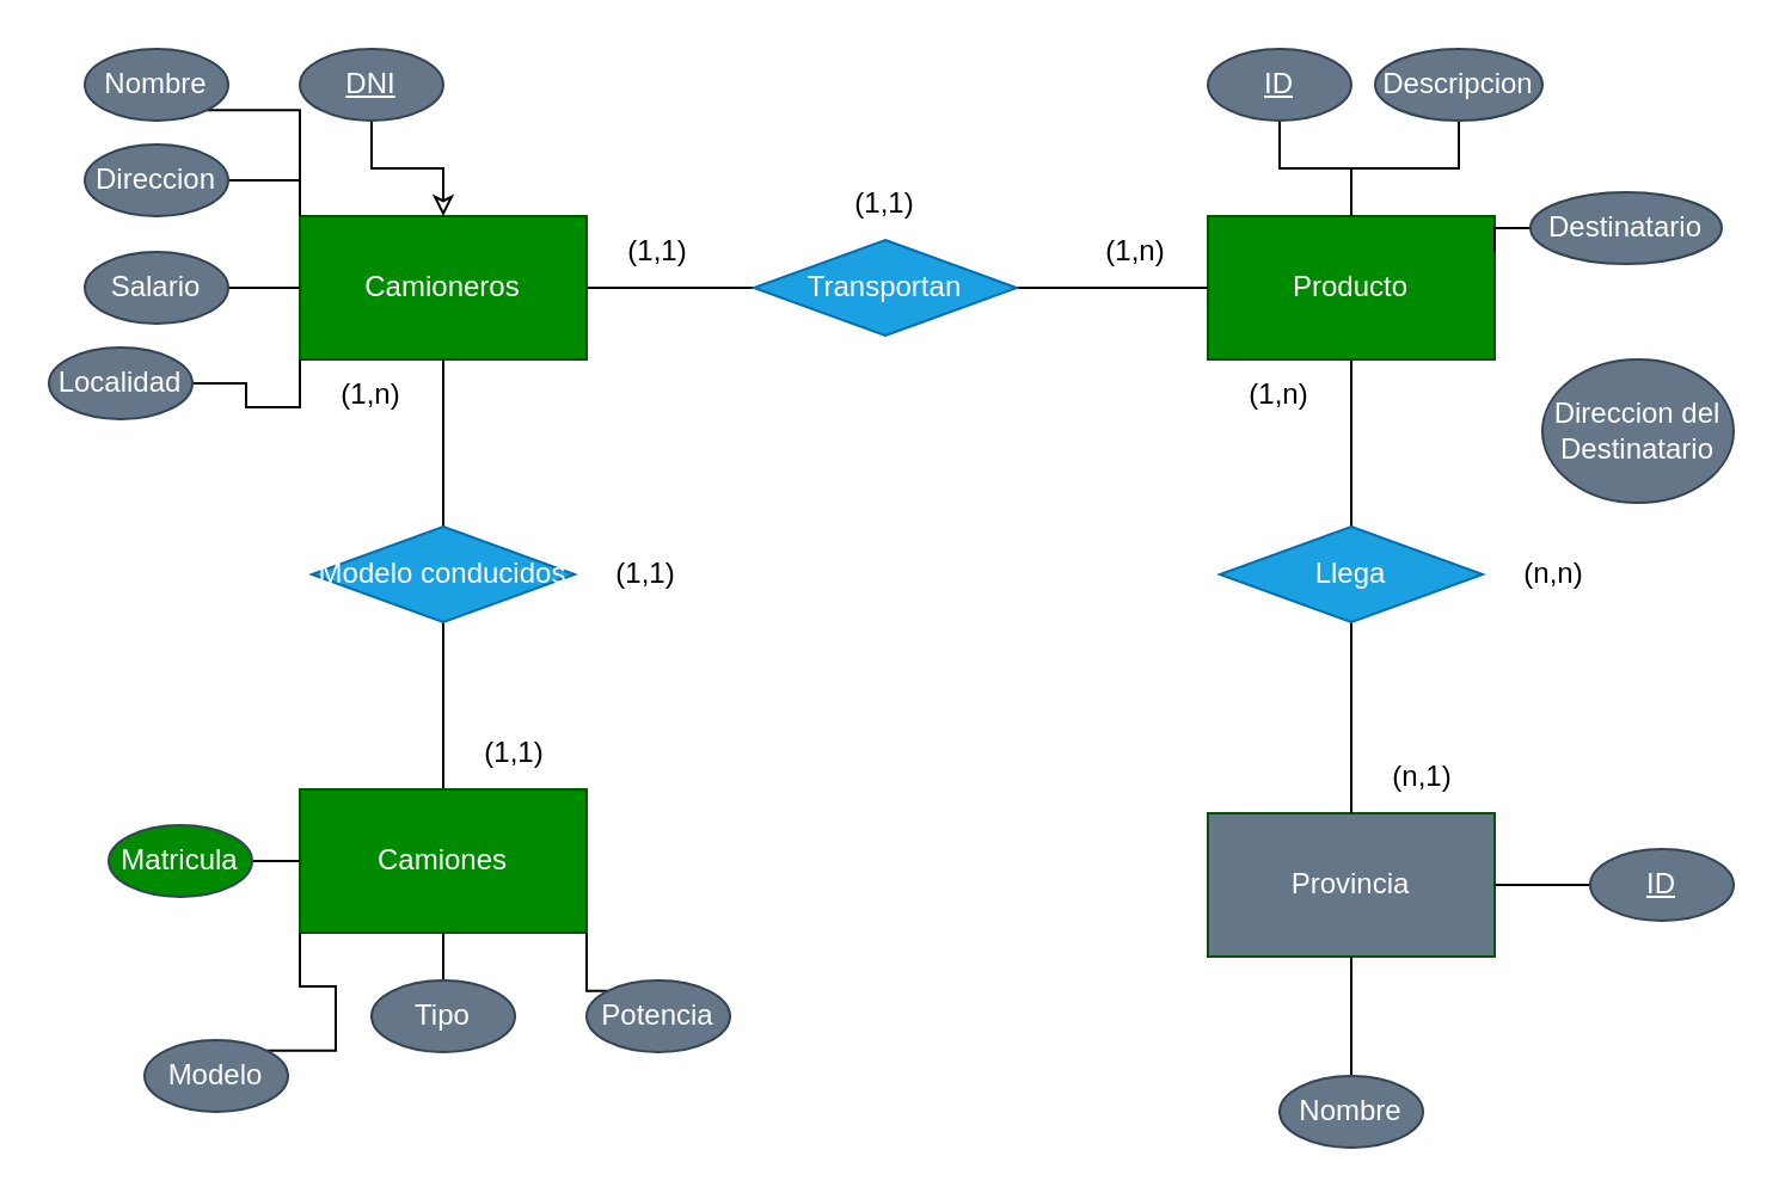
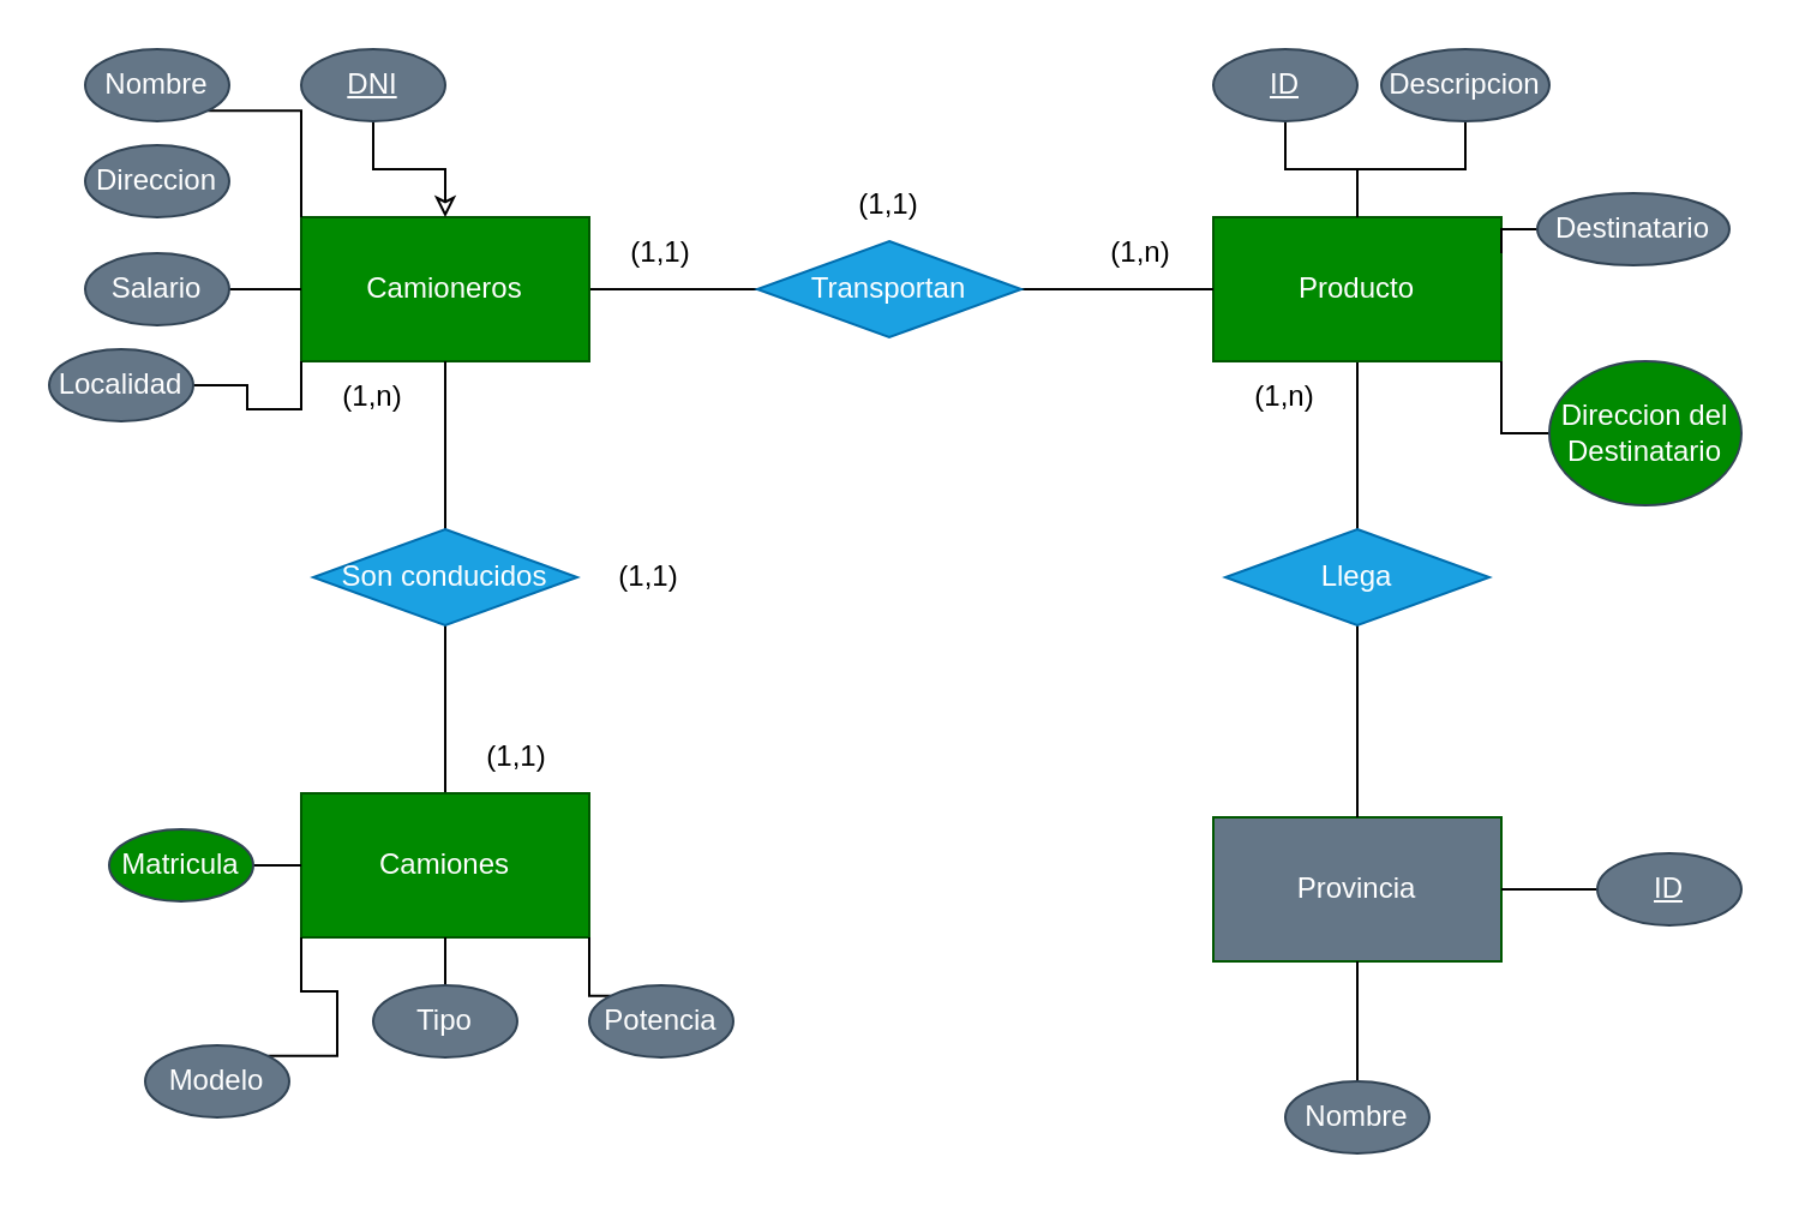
  <mxCell id="0" />
  <mxCell id="1" parent="0" />
  <mxCell id="2" value="" style="edgeStyle=orthogonalEdgeStyle;rounded=0;orthogonalLoop=1;jettySize=auto;html=1;endArrow=none;endFill=0;" parent="1" source="3" target="10" edge="1"><mxGeometry relative="1" as="geometry" /></mxCell>
  <mxCell id="3" value="Camioneros" style="rounded=0;whiteSpace=wrap;html=1;fillColor=#008a00;fontColor=#ffffff;strokeColor=#005700;" parent="1" vertex="1"><mxGeometry x="125" y="90" width="120" height="60" as="geometry" /></mxCell>
  <mxCell id="4" value="" style="edgeStyle=orthogonalEdgeStyle;rounded=0;orthogonalLoop=1;jettySize=auto;html=1;endArrow=none;endFill=0;" parent="1" source="5" target="12" edge="1"><mxGeometry relative="1" as="geometry" /></mxCell>
  <mxCell id="5" value="Producto" style="rounded=0;whiteSpace=wrap;html=1;fillColor=#008a00;fontColor=#ffffff;strokeColor=#005700;" parent="1" vertex="1"><mxGeometry x="505" y="90" width="120" height="60" as="geometry" /></mxCell>
  <mxCell id="6" value="Provincia" style="rounded=0;whiteSpace=wrap;html=1;fillColor=#647687;fontColor=#ffffff;strokeColor=#005700;" parent="1" vertex="1"><mxGeometry x="505" y="340" width="120" height="60" as="geometry" /></mxCell>
  <mxCell id="7" value="" style="edgeStyle=orthogonalEdgeStyle;rounded=0;orthogonalLoop=1;jettySize=auto;html=1;endArrow=none;endFill=0;" parent="1" source="8" target="14" edge="1"><mxGeometry relative="1" as="geometry" /></mxCell>
  <mxCell id="8" value="Camiones" style="rounded=0;whiteSpace=wrap;html=1;fillColor=#008a00;fontColor=#ffffff;strokeColor=#005700;" parent="1" vertex="1"><mxGeometry x="125" y="330" width="120" height="60" as="geometry" /></mxCell>
  <mxCell id="9" value="" style="edgeStyle=orthogonalEdgeStyle;rounded=0;orthogonalLoop=1;jettySize=auto;html=1;endArrow=none;endFill=0;" parent="1" source="10" target="5" edge="1"><mxGeometry relative="1" as="geometry" /></mxCell>
  <mxCell id="10" value="Transportan" style="rhombus;whiteSpace=wrap;html=1;fillColor=#1ba1e2;fontColor=#ffffff;strokeColor=#006EAF;" parent="1" vertex="1"><mxGeometry x="315" y="100" width="110" height="40" as="geometry" /></mxCell>
  <mxCell id="11" value="" style="edgeStyle=orthogonalEdgeStyle;rounded=0;orthogonalLoop=1;jettySize=auto;html=1;endArrow=none;endFill=0;" parent="1" source="12" target="6" edge="1"><mxGeometry relative="1" as="geometry" /></mxCell>
  <mxCell id="12" value="Llega" style="rhombus;whiteSpace=wrap;html=1;fillColor=#1ba1e2;fontColor=#ffffff;strokeColor=#006EAF;" parent="1" vertex="1"><mxGeometry x="510" y="220" width="110" height="40" as="geometry" /></mxCell>
  <mxCell id="13" value="" style="edgeStyle=orthogonalEdgeStyle;rounded=0;orthogonalLoop=1;jettySize=auto;html=1;endArrow=none;endFill=0;" parent="1" source="14" target="3" edge="1"><mxGeometry relative="1" as="geometry" /></mxCell>
- <mxCell id="14" value="Modelo conducidos" style="rhombus;whiteSpace=wrap;html=1;fillColor=#1ba1e2;fontColor=#ffffff;strokeColor=#006EAF;" parent="1" vertex="1"><mxGeometry x="130" y="220" width="110" height="40" as="geometry" /></mxCell>
+ <mxCell id="14" value="Son conducidos" style="rhombus;whiteSpace=wrap;html=1;fillColor=#1ba1e2;fontColor=#ffffff;strokeColor=#006EAF;" parent="1" vertex="1"><mxGeometry x="130" y="220" width="110" height="40" as="geometry" /></mxCell>
  <mxCell id="15" style="edgeStyle=orthogonalEdgeStyle;rounded=0;orthogonalLoop=1;jettySize=auto;html=1;exitX=1;exitY=0.5;exitDx=0;exitDy=0;entryX=0;entryY=0.5;entryDx=0;entryDy=0;endArrow=none;endFill=0;" parent="1" source="16" target="3" edge="1"><mxGeometry relative="1" as="geometry" /></mxCell>
  <mxCell id="16" value="Salario" style="ellipse;whiteSpace=wrap;html=1;fillColor=#647687;fontColor=#ffffff;strokeColor=#314354;" parent="1" vertex="1"><mxGeometry x="35" y="105" width="60" height="30" as="geometry" /></mxCell>
  <mxCell id="17" value="" style="edgeStyle=orthogonalEdgeStyle;rounded=0;orthogonalLoop=1;jettySize=auto;html=1;endArrow=classic;endFill=0;" parent="1" source="18" target="3" edge="1"><mxGeometry relative="1" as="geometry" /></mxCell>
  <mxCell id="18" value="&lt;u&gt;DNI&lt;/u&gt;" style="ellipse;whiteSpace=wrap;html=1;fillColor=#647687;fontColor=#ffffff;strokeColor=#314354;" parent="1" vertex="1"><mxGeometry x="125" y="20" width="60" height="30" as="geometry" /></mxCell>
  <mxCell id="19" style="edgeStyle=orthogonalEdgeStyle;rounded=0;orthogonalLoop=1;jettySize=auto;html=1;exitX=1;exitY=1;exitDx=0;exitDy=0;entryX=0;entryY=0;entryDx=0;entryDy=0;endArrow=none;endFill=0;" parent="1" source="20" target="3" edge="1"><mxGeometry relative="1" as="geometry" /></mxCell>
  <mxCell id="20" value="Nombre" style="ellipse;whiteSpace=wrap;html=1;fillColor=#647687;fontColor=#ffffff;strokeColor=#314354;" parent="1" vertex="1"><mxGeometry x="35" y="20" width="60" height="30" as="geometry" /></mxCell>
- <mxCell id="21" style="edgeStyle=orthogonalEdgeStyle;rounded=0;orthogonalLoop=1;jettySize=auto;html=1;exitX=1;exitY=0.5;exitDx=0;exitDy=0;entryX=0;entryY=0;entryDx=0;entryDy=0;endArrow=none;endFill=0;" parent="1" source="22" target="3" edge="1"><mxGeometry relative="1" as="geometry" /></mxCell>
  <mxCell id="22" value="Direccion" style="ellipse;whiteSpace=wrap;html=1;fillColor=#647687;fontColor=#ffffff;strokeColor=#314354;" parent="1" vertex="1"><mxGeometry x="35" y="60" width="60" height="30" as="geometry" /></mxCell>
  <mxCell id="23" style="edgeStyle=orthogonalEdgeStyle;rounded=0;orthogonalLoop=1;jettySize=auto;html=1;exitX=1;exitY=0.5;exitDx=0;exitDy=0;entryX=0;entryY=1;entryDx=0;entryDy=0;endArrow=none;endFill=0;" parent="1" source="24" target="3" edge="1"><mxGeometry relative="1" as="geometry" /></mxCell>
  <mxCell id="24" value="Localidad" style="ellipse;whiteSpace=wrap;html=1;fillColor=#647687;fontColor=#ffffff;strokeColor=#314354;" parent="1" vertex="1"><mxGeometry x="20" y="145" width="60" height="30" as="geometry" /></mxCell>
  <mxCell id="25" value="" style="edgeStyle=orthogonalEdgeStyle;rounded=0;orthogonalLoop=1;jettySize=auto;html=1;endArrow=none;endFill=0;" parent="1" source="26" target="5" edge="1"><mxGeometry relative="1" as="geometry" /></mxCell>
  <mxCell id="26" value="&lt;u&gt;ID&lt;/u&gt;" style="ellipse;whiteSpace=wrap;html=1;fillColor=#647687;fontColor=#ffffff;strokeColor=#314354;" parent="1" vertex="1"><mxGeometry x="505" y="20" width="60" height="30" as="geometry" /></mxCell>
  <mxCell id="27" value="" style="edgeStyle=orthogonalEdgeStyle;rounded=0;orthogonalLoop=1;jettySize=auto;html=1;endArrow=none;endFill=0;" parent="1" source="28" target="5" edge="1"><mxGeometry relative="1" as="geometry" /></mxCell>
  <mxCell id="28" value="Descripcion" style="ellipse;whiteSpace=wrap;html=1;fillColor=#647687;fontColor=#ffffff;strokeColor=#314354;" parent="1" vertex="1"><mxGeometry x="575" y="20" width="70" height="30" as="geometry" /></mxCell>
  <mxCell id="29" style="edgeStyle=orthogonalEdgeStyle;rounded=0;orthogonalLoop=1;jettySize=auto;html=1;exitX=0;exitY=0.5;exitDx=0;exitDy=0;entryX=1;entryY=0.25;entryDx=0;entryDy=0;endArrow=none;endFill=0;" parent="1" source="30" target="5" edge="1"><mxGeometry relative="1" as="geometry" /></mxCell>
  <mxCell id="30" value="Destinatario" style="ellipse;whiteSpace=wrap;html=1;fillColor=#647687;fontColor=#ffffff;strokeColor=#314354;" parent="1" vertex="1"><mxGeometry x="640" y="80" width="80" height="30" as="geometry" /></mxCell>
- <mxCell id="32" value="Direccion del Destinatario" style="ellipse;whiteSpace=wrap;html=1;fillColor=#647687;fontColor=#ffffff;strokeColor=#314354;" parent="1" vertex="1"><mxGeometry x="645" y="150" width="80" height="60" as="geometry" /></mxCell>
+ <mxCell id="31" style="edgeStyle=orthogonalEdgeStyle;rounded=0;orthogonalLoop=1;jettySize=auto;html=1;exitX=0;exitY=0.5;exitDx=0;exitDy=0;entryX=1;entryY=1;entryDx=0;entryDy=0;endArrow=none;endFill=0;" parent="1" source="32" target="5" edge="1"><mxGeometry relative="1" as="geometry" /></mxCell>
+ <mxCell id="32" value="Direccion del Destinatario" style="ellipse;whiteSpace=wrap;html=1;fillColor=#008a00;fontColor=#ffffff;strokeColor=#314354;" parent="1" vertex="1"><mxGeometry x="645" y="150" width="80" height="60" as="geometry" /></mxCell>
  <mxCell id="33" value="" style="edgeStyle=orthogonalEdgeStyle;rounded=0;orthogonalLoop=1;jettySize=auto;html=1;endArrow=none;endFill=0;" parent="1" source="34" target="6" edge="1"><mxGeometry relative="1" as="geometry" /></mxCell>
  <mxCell id="34" value="Nombre" style="ellipse;whiteSpace=wrap;html=1;fillColor=#647687;fontColor=#ffffff;strokeColor=#314354;" parent="1" vertex="1"><mxGeometry x="535" y="450" width="60" height="30" as="geometry" /></mxCell>
  <mxCell id="35" value="" style="edgeStyle=orthogonalEdgeStyle;rounded=0;orthogonalLoop=1;jettySize=auto;html=1;endArrow=none;endFill=0;" parent="1" source="36" target="6" edge="1"><mxGeometry relative="1" as="geometry" /></mxCell>
  <mxCell id="36" value="&lt;u&gt;ID&lt;/u&gt;" style="ellipse;whiteSpace=wrap;html=1;fillColor=#647687;fontColor=#ffffff;strokeColor=#314354;" parent="1" vertex="1"><mxGeometry x="665" y="355" width="60" height="30" as="geometry" /></mxCell>
  <mxCell id="37" style="edgeStyle=orthogonalEdgeStyle;rounded=0;orthogonalLoop=1;jettySize=auto;html=1;exitX=1;exitY=0;exitDx=0;exitDy=0;entryX=0;entryY=1;entryDx=0;entryDy=0;endArrow=none;endFill=0;" parent="1" source="38" target="8" edge="1"><mxGeometry relative="1" as="geometry" /></mxCell>
  <mxCell id="38" value="Modelo" style="ellipse;whiteSpace=wrap;html=1;fillColor=#647687;fontColor=#ffffff;strokeColor=#314354;" parent="1" vertex="1"><mxGeometry x="60" y="435" width="60" height="30" as="geometry" /></mxCell>
  <mxCell id="39" style="edgeStyle=orthogonalEdgeStyle;rounded=0;orthogonalLoop=1;jettySize=auto;html=1;exitX=0.5;exitY=0;exitDx=0;exitDy=0;entryX=0.5;entryY=1;entryDx=0;entryDy=0;endArrow=none;endFill=0;" parent="1" source="40" target="8" edge="1"><mxGeometry relative="1" as="geometry" /></mxCell>
  <mxCell id="40" value="Tipo" style="ellipse;whiteSpace=wrap;html=1;fillColor=#647687;fontColor=#ffffff;strokeColor=#314354;" parent="1" vertex="1"><mxGeometry x="155" y="410" width="60" height="30" as="geometry" /></mxCell>
  <mxCell id="41" style="edgeStyle=orthogonalEdgeStyle;rounded=0;orthogonalLoop=1;jettySize=auto;html=1;exitX=0;exitY=0;exitDx=0;exitDy=0;entryX=1;entryY=1;entryDx=0;entryDy=0;endArrow=none;endFill=0;" parent="1" source="42" target="8" edge="1"><mxGeometry relative="1" as="geometry" /></mxCell>
  <mxCell id="42" value="Potencia" style="ellipse;whiteSpace=wrap;html=1;fillColor=#647687;fontColor=#ffffff;strokeColor=#314354;" parent="1" vertex="1"><mxGeometry x="245" y="410" width="60" height="30" as="geometry" /></mxCell>
  <mxCell id="43" value="" style="edgeStyle=orthogonalEdgeStyle;rounded=0;orthogonalLoop=1;jettySize=auto;html=1;endArrow=none;endFill=0;" parent="1" source="44" target="8" edge="1"><mxGeometry relative="1" as="geometry" /></mxCell>
  <mxCell id="44" value="Matricula" style="ellipse;whiteSpace=wrap;html=1;fillColor=#008a00;fontColor=#ffffff;strokeColor=#314354;" parent="1" vertex="1"><mxGeometry x="45" y="345" width="60" height="30" as="geometry" /></mxCell>
  <mxCell id="45" value="(1,1)" style="text;html=1;align=center;verticalAlign=middle;whiteSpace=wrap;rounded=0;" parent="1" vertex="1"><mxGeometry x="245" y="90" width="60" height="30" as="geometry" /></mxCell>
  <mxCell id="46" value="(1,n)" style="text;html=1;align=center;verticalAlign=middle;whiteSpace=wrap;rounded=0;" parent="1" vertex="1"><mxGeometry x="445" y="90" width="60" height="30" as="geometry" /></mxCell>
  <mxCell id="47" value="(1,n)" style="text;html=1;align=center;verticalAlign=middle;whiteSpace=wrap;rounded=0;" parent="1" vertex="1"><mxGeometry x="505" y="150" width="60" height="30" as="geometry" /></mxCell>
- <mxCell id="48" value="(n,1)" style="text;html=1;align=center;verticalAlign=middle;whiteSpace=wrap;rounded=0;" parent="1" vertex="1"><mxGeometry x="565" y="310" width="60" height="30" as="geometry" /></mxCell>
  <mxCell id="49" value="(1,1)" style="text;html=1;align=center;verticalAlign=middle;whiteSpace=wrap;rounded=0;" parent="1" vertex="1"><mxGeometry x="185" y="300" width="60" height="30" as="geometry" /></mxCell>
  <mxCell id="50" value="(1,n)" style="text;html=1;align=center;verticalAlign=middle;whiteSpace=wrap;rounded=0;" parent="1" vertex="1"><mxGeometry x="125" y="150" width="60" height="30" as="geometry" /></mxCell>
  <mxCell id="51" value="(1,1)" style="text;html=1;align=center;verticalAlign=middle;whiteSpace=wrap;rounded=0;" parent="1" vertex="1"><mxGeometry x="240" y="225" width="60" height="30" as="geometry" /></mxCell>
  <mxCell id="52" value="(1,1)" style="text;html=1;align=center;verticalAlign=middle;whiteSpace=wrap;rounded=0;" parent="1" vertex="1"><mxGeometry x="340" y="70" width="60" height="30" as="geometry" /></mxCell>
- <mxCell id="53" value="(n,n)" style="text;html=1;align=center;verticalAlign=middle;whiteSpace=wrap;rounded=0;" parent="1" vertex="1"><mxGeometry x="620" y="225" width="60" height="30" as="geometry" /></mxCell>
